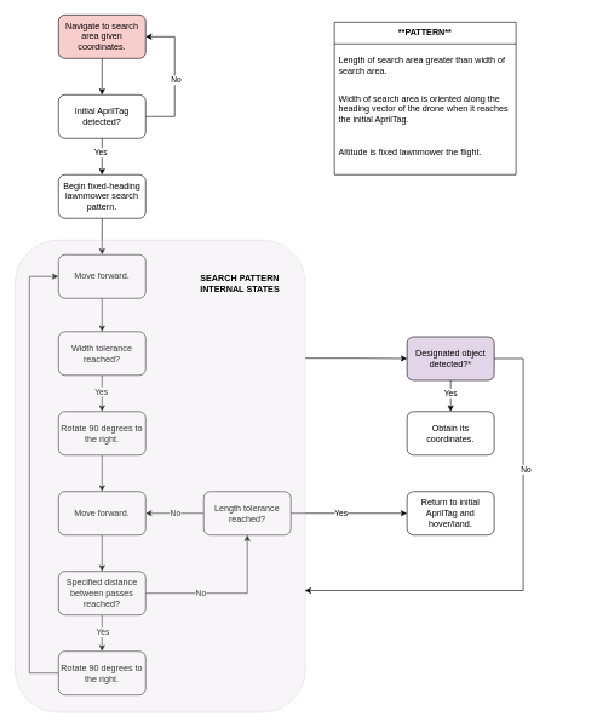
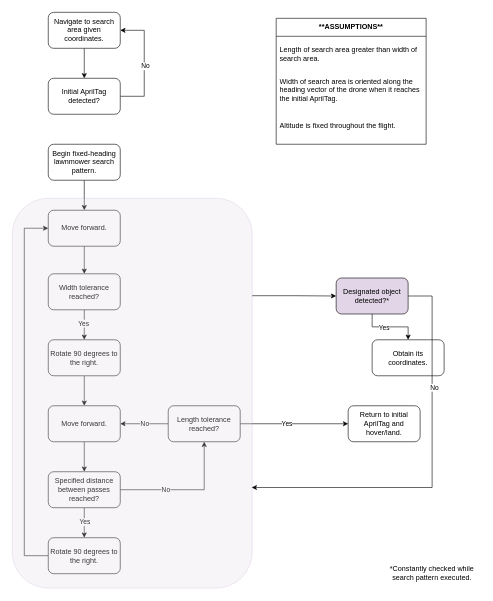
  <mxCell id="0" />
  <mxCell id="1" parent="0" />
  <mxCell id="2" style="edgeStyle=orthogonalEdgeStyle;rounded=0;orthogonalLoop=1;jettySize=auto;html=1;exitX=1;exitY=0.5;exitDx=0;exitDy=0;entryX=1;entryY=0.5;entryDx=0;entryDy=0;" edge="1" parent="1" source="6" target="8"><mxGeometry relative="1" as="geometry"><Array as="points"><mxPoint x="240" y="160" /><mxPoint x="240" y="50" /></Array></mxGeometry></mxCell>
  <mxCell id="3" value="No" style="edgeLabel;html=1;align=center;verticalAlign=middle;resizable=0;points=[];" vertex="1" connectable="0" parent="2"><mxGeometry x="-0.042" y="-1" relative="1" as="geometry"><mxPoint as="offset" /></mxGeometry></mxCell>
- <mxCell id="4" style="edgeStyle=orthogonalEdgeStyle;rounded=0;orthogonalLoop=1;jettySize=auto;html=1;exitX=0.5;exitY=1;exitDx=0;exitDy=0;entryX=0.5;entryY=0;entryDx=0;entryDy=0;" edge="1" parent="1" source="6" target="10"><mxGeometry relative="1" as="geometry" /></mxCell>
- <mxCell id="5" value="Yes" style="edgeLabel;html=1;align=center;verticalAlign=middle;resizable=0;points=[];" vertex="1" connectable="0" parent="4"><mxGeometry x="-0.25" y="-3" relative="1" as="geometry"><mxPoint as="offset" /></mxGeometry></mxCell>
  <mxCell id="6" value="Initial AprilTag detected?" style="rounded=1;whiteSpace=wrap;html=1;" vertex="1" parent="1"><mxGeometry x="80" y="130" width="120" height="60" as="geometry" /></mxCell>
  <mxCell id="7" style="edgeStyle=orthogonalEdgeStyle;rounded=0;orthogonalLoop=1;jettySize=auto;html=1;" edge="1" parent="1" source="8" target="6"><mxGeometry relative="1" as="geometry" /></mxCell>
- <mxCell id="8" value="Navigate to search area given coordinates." style="rounded=1;whiteSpace=wrap;html=1;fillColor=#f8cecc;" vertex="1" parent="1"><mxGeometry x="80" y="20" width="120" height="60" as="geometry" /></mxCell>
+ <mxCell id="8" value="Navigate to search area given coordinates." style="rounded=1;whiteSpace=wrap;html=1;" vertex="1" parent="1"><mxGeometry x="80" y="20" width="120" height="60" as="geometry" /></mxCell>
  <mxCell id="9" style="edgeStyle=orthogonalEdgeStyle;rounded=0;orthogonalLoop=1;jettySize=auto;html=1;exitX=0.5;exitY=1;exitDx=0;exitDy=0;" edge="1" parent="1" source="10"><mxGeometry relative="1" as="geometry"><mxPoint x="140" y="350" as="targetPoint" /></mxGeometry></mxCell>
  <mxCell id="10" value="Begin fixed-heading lawnmower search pattern." style="rounded=1;whiteSpace=wrap;html=1;" vertex="1" parent="1"><mxGeometry x="80" y="240" width="120" height="60" as="geometry" /></mxCell>
  <mxCell id="11" style="edgeStyle=orthogonalEdgeStyle;rounded=0;orthogonalLoop=1;jettySize=auto;html=1;exitX=0.5;exitY=1;exitDx=0;exitDy=0;" edge="1" parent="1" source="13" target="20"><mxGeometry relative="1" as="geometry" /></mxCell>
  <mxCell id="12" value="Yes" style="edgeLabel;html=1;align=center;verticalAlign=middle;resizable=0;points=[];" vertex="1" connectable="0" parent="11"><mxGeometry x="-0.12" y="-2" relative="1" as="geometry"><mxPoint as="offset" /></mxGeometry></mxCell>
  <mxCell id="13" value="Width tolerance reached?" style="rounded=1;whiteSpace=wrap;html=1;" vertex="1" parent="1"><mxGeometry x="80" y="456" width="120" height="60" as="geometry" /></mxCell>
  <mxCell id="14" style="edgeStyle=orthogonalEdgeStyle;rounded=0;orthogonalLoop=1;jettySize=auto;html=1;exitX=0;exitY=0.5;exitDx=0;exitDy=0;entryX=1;entryY=0.5;entryDx=0;entryDy=0;" edge="1" parent="1" source="18" target="27"><mxGeometry relative="1" as="geometry" /></mxCell>
  <mxCell id="15" value="No" style="edgeLabel;html=1;align=center;verticalAlign=middle;resizable=0;points=[];" vertex="1" connectable="0" parent="14"><mxGeometry x="0.1" y="-2" relative="1" as="geometry"><mxPoint x="4" y="2" as="offset" /></mxGeometry></mxCell>
  <mxCell id="16" style="edgeStyle=orthogonalEdgeStyle;rounded=0;orthogonalLoop=1;jettySize=auto;html=1;entryX=0;entryY=0.5;entryDx=0;entryDy=0;" edge="1" parent="1" source="18" target="28"><mxGeometry relative="1" as="geometry" /></mxCell>
  <mxCell id="17" value="Yes" style="edgeLabel;html=1;align=center;verticalAlign=middle;resizable=0;points=[];" vertex="1" connectable="0" parent="16"><mxGeometry x="-0.15" relative="1" as="geometry"><mxPoint as="offset" /></mxGeometry></mxCell>
  <mxCell id="18" value="Length tolerance reached?" style="rounded=1;whiteSpace=wrap;html=1;" vertex="1" parent="1"><mxGeometry x="280" y="676" width="120" height="60" as="geometry" /></mxCell>
  <mxCell id="19" style="edgeStyle=orthogonalEdgeStyle;rounded=0;orthogonalLoop=1;jettySize=auto;html=1;exitX=0.5;exitY=1;exitDx=0;exitDy=0;entryX=0.5;entryY=0;entryDx=0;entryDy=0;" edge="1" parent="1" source="20" target="27"><mxGeometry relative="1" as="geometry" /></mxCell>
  <mxCell id="20" value="Rotate 90 degrees to the right." style="rounded=1;whiteSpace=wrap;html=1;" vertex="1" parent="1"><mxGeometry x="80" y="566" width="120" height="60" as="geometry" /></mxCell>
  <mxCell id="21" style="edgeStyle=orthogonalEdgeStyle;rounded=0;orthogonalLoop=1;jettySize=auto;html=1;exitX=1;exitY=0.5;exitDx=0;exitDy=0;entryX=0.5;entryY=1;entryDx=0;entryDy=0;" edge="1" parent="1" source="25" target="18"><mxGeometry relative="1" as="geometry" /></mxCell>
  <mxCell id="22" value="No" style="edgeLabel;html=1;align=center;verticalAlign=middle;resizable=0;points=[];" vertex="1" connectable="0" parent="21"><mxGeometry x="-0.318" relative="1" as="geometry"><mxPoint as="offset" /></mxGeometry></mxCell>
  <mxCell id="23" style="edgeStyle=orthogonalEdgeStyle;rounded=0;orthogonalLoop=1;jettySize=auto;html=1;entryX=0.5;entryY=0;entryDx=0;entryDy=0;" edge="1" parent="1" source="25" target="30"><mxGeometry relative="1" as="geometry" /></mxCell>
  <mxCell id="24" value="Yes" style="edgeLabel;html=1;align=center;verticalAlign=middle;resizable=0;points=[];" vertex="1" connectable="0" parent="23"><mxGeometry x="-0.08" relative="1" as="geometry"><mxPoint as="offset" /></mxGeometry></mxCell>
  <mxCell id="25" value="Specified distance between passes reached?" style="rounded=1;whiteSpace=wrap;html=1;" vertex="1" parent="1"><mxGeometry x="80" y="786" width="120" height="60" as="geometry" /></mxCell>
  <mxCell id="26" style="edgeStyle=orthogonalEdgeStyle;rounded=0;orthogonalLoop=1;jettySize=auto;html=1;exitX=0.5;exitY=1;exitDx=0;exitDy=0;entryX=0.5;entryY=0;entryDx=0;entryDy=0;" edge="1" parent="1" source="27" target="25"><mxGeometry relative="1" as="geometry" /></mxCell>
  <mxCell id="27" value="Move forward." style="rounded=1;whiteSpace=wrap;html=1;" vertex="1" parent="1"><mxGeometry x="80" y="676" width="120" height="60" as="geometry" /></mxCell>
- <mxCell id="28" value="Return to initial AprilTag and hover/land." style="rounded=1;whiteSpace=wrap;html=1;" vertex="1" parent="1"><mxGeometry x="560" y="676" width="120" height="60" as="geometry" /></mxCell>
+ <mxCell id="28" value="Return to initial AprilTag and hover/land." style="rounded=1;whiteSpace=wrap;html=1;" vertex="1" parent="1"><mxGeometry x="580" y="676" width="120" height="60" as="geometry" /></mxCell>
  <mxCell id="29" style="edgeStyle=orthogonalEdgeStyle;rounded=0;orthogonalLoop=1;jettySize=auto;html=1;exitX=0;exitY=0.5;exitDx=0;exitDy=0;entryX=0;entryY=0.5;entryDx=0;entryDy=0;" edge="1" parent="1" source="30" target="32"><mxGeometry relative="1" as="geometry"><Array as="points"><mxPoint x="40" y="926" /><mxPoint x="40" y="380" /></Array></mxGeometry></mxCell>
  <mxCell id="30" value="Rotate 90 degrees to the right." style="rounded=1;whiteSpace=wrap;html=1;" vertex="1" parent="1"><mxGeometry x="80" y="896" width="120" height="60" as="geometry" /></mxCell>
  <mxCell id="31" style="edgeStyle=orthogonalEdgeStyle;rounded=0;orthogonalLoop=1;jettySize=auto;html=1;exitX=0.5;exitY=1;exitDx=0;exitDy=0;entryX=0.5;entryY=0;entryDx=0;entryDy=0;" edge="1" parent="1" source="32" target="13"><mxGeometry relative="1" as="geometry" /></mxCell>
  <mxCell id="32" value="Move forward." style="rounded=1;whiteSpace=wrap;html=1;" vertex="1" parent="1"><mxGeometry x="80" y="350" width="120" height="60" as="geometry" /></mxCell>
  <mxCell id="33" style="edgeStyle=orthogonalEdgeStyle;rounded=0;orthogonalLoop=1;jettySize=auto;html=1;exitX=1;exitY=0.25;exitDx=0;exitDy=0;entryX=0;entryY=0.5;entryDx=0;entryDy=0;" edge="1" parent="1" source="34" target="37"><mxGeometry relative="1" as="geometry" /></mxCell>
  <mxCell id="34" value="" style="rounded=1;whiteSpace=wrap;html=1;fillColor=#e1d5e7;strokeColor=#9673a6;opacity=25;" vertex="1" parent="1"><mxGeometry x="20" y="330" width="400" height="650" as="geometry" /></mxCell>
  <mxCell id="35" style="edgeStyle=orthogonalEdgeStyle;rounded=0;orthogonalLoop=1;jettySize=auto;html=1;exitX=0.5;exitY=1;exitDx=0;exitDy=0;entryX=0.5;entryY=0;entryDx=0;entryDy=0;" edge="1" parent="1" source="37" target="39"><mxGeometry relative="1" as="geometry" /></mxCell>
  <mxCell id="36" value="Yes" style="edgeLabel;html=1;align=center;verticalAlign=middle;resizable=0;points=[];" vertex="1" connectable="0" parent="35"><mxGeometry x="-0.209" y="-1" relative="1" as="geometry"><mxPoint as="offset" /></mxGeometry></mxCell>
  <mxCell id="37" value="Designated object detected?*" style="rounded=1;whiteSpace=wrap;html=1;fillColor=#e1d5e7;" vertex="1" parent="1"><mxGeometry x="560" y="463" width="120" height="60" as="geometry" /></mxCell>
- <mxCell id="38" value="SEARCH PATTERN INTERNAL STATES" style="text;html=1;align=center;verticalAlign=middle;whiteSpace=wrap;rounded=0;fontStyle=1" vertex="1" parent="1"><mxGeometry x="270" y="370" width="120" height="40" as="geometry" /></mxCell>
- <mxCell id="39" value="Obtain its coordinates." style="rounded=1;whiteSpace=wrap;html=1;" vertex="1" parent="1"><mxGeometry x="560" y="566" width="120" height="60" as="geometry" /></mxCell>
+ <mxCell id="39" value="Obtain its coordinates." style="rounded=1;whiteSpace=wrap;html=1;" vertex="1" parent="1"><mxGeometry x="620" y="566" width="120" height="60" as="geometry" /></mxCell>
  <mxCell id="40" style="edgeStyle=orthogonalEdgeStyle;rounded=0;orthogonalLoop=1;jettySize=auto;html=1;entryX=0.998;entryY=0.742;entryDx=0;entryDy=0;entryPerimeter=0;exitX=1;exitY=0.5;exitDx=0;exitDy=0;" edge="1" parent="1" source="37" target="34"><mxGeometry relative="1" as="geometry"><mxPoint x="630" y="410" as="sourcePoint" /><Array as="points"><mxPoint x="720" y="493" /><mxPoint x="720" y="812" /></Array></mxGeometry></mxCell>
  <mxCell id="41" value="No" style="edgeLabel;html=1;align=center;verticalAlign=middle;resizable=0;points=[];" vertex="1" connectable="0" parent="40"><mxGeometry x="-0.418" y="3" relative="1" as="geometry"><mxPoint as="offset" /></mxGeometry></mxCell>
- <mxCell id="43" value="&lt;b&gt;**PATTERN**&lt;/b&gt;" style="swimlane;fontStyle=0;childLayout=stackLayout;horizontal=1;startSize=30;horizontalStack=0;resizeParent=1;resizeParentMax=0;resizeLast=0;collapsible=1;marginBottom=0;whiteSpace=wrap;html=1;" vertex="1" parent="1"><mxGeometry x="460" y="30" width="250" height="210" as="geometry" /></mxCell>
+ <mxCell id="42" value="*Constantly checked while search pattern executed." style="text;html=1;align=center;verticalAlign=middle;whiteSpace=wrap;rounded=0;" vertex="1" parent="1"><mxGeometry x="640" y="930" width="160" height="50" as="geometry" /></mxCell>
+ <mxCell id="43" value="&lt;b&gt;**ASSUMPTIONS**&lt;/b&gt;" style="swimlane;fontStyle=0;childLayout=stackLayout;horizontal=1;startSize=30;horizontalStack=0;resizeParent=1;resizeParentMax=0;resizeLast=0;collapsible=1;marginBottom=0;whiteSpace=wrap;html=1;" vertex="1" parent="1"><mxGeometry x="460" y="30" width="250" height="210" as="geometry" /></mxCell>
  <mxCell id="44" value="Length of search area greater than width of search area." style="text;strokeColor=none;fillColor=none;align=left;verticalAlign=middle;spacingLeft=4;spacingRight=4;overflow=hidden;points=[[0,0.5],[1,0.5]];portConstraint=eastwest;rotatable=0;whiteSpace=wrap;html=1;" vertex="1" parent="43"><mxGeometry y="30" width="250" height="60" as="geometry" /></mxCell>
  <mxCell id="45" value="Width of search area is oriented along the heading vector of the drone when it reaches the initial AprilTag." style="text;strokeColor=none;fillColor=none;align=left;verticalAlign=middle;spacingLeft=4;spacingRight=4;overflow=hidden;points=[[0,0.5],[1,0.5]];portConstraint=eastwest;rotatable=0;whiteSpace=wrap;html=1;" vertex="1" parent="43"><mxGeometry y="90" width="250" height="60" as="geometry" /></mxCell>
- <mxCell id="46" value="Altitude is fixed lawnmower the flight." style="text;strokeColor=none;fillColor=none;align=left;verticalAlign=middle;spacingLeft=4;spacingRight=4;overflow=hidden;points=[[0,0.5],[1,0.5]];portConstraint=eastwest;rotatable=0;whiteSpace=wrap;html=1;" vertex="1" parent="43"><mxGeometry y="150" width="250" height="60" as="geometry" /></mxCell>
+ <mxCell id="46" value="Altitude is fixed throughout the flight." style="text;strokeColor=none;fillColor=none;align=left;verticalAlign=middle;spacingLeft=4;spacingRight=4;overflow=hidden;points=[[0,0.5],[1,0.5]];portConstraint=eastwest;rotatable=0;whiteSpace=wrap;html=1;" vertex="1" parent="43"><mxGeometry y="150" width="250" height="60" as="geometry" /></mxCell>
